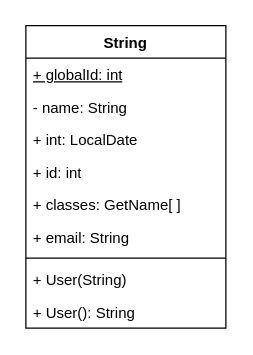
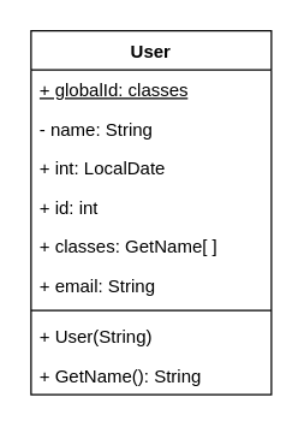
  <mxCell id="0" />
  <mxCell id="1" parent="0" />
- <mxCell id="2" value="String" style="swimlane;fontStyle=1;align=center;verticalAlign=top;childLayout=stackLayout;horizontal=1;startSize=26;horizontalStack=0;resizeParent=1;resizeParentMax=0;resizeLast=0;collapsible=1;marginBottom=0;whiteSpace=wrap;html=1;" vertex="1" parent="1"><mxGeometry x="20" y="20" width="160" height="242" as="geometry" /></mxCell>
- <mxCell id="3" value="&lt;u&gt;+ globalId: int&lt;/u&gt;" style="text;strokeColor=none;fillColor=none;align=left;verticalAlign=top;spacingLeft=4;spacingRight=4;overflow=hidden;rotatable=0;points=[[0,0.5],[1,0.5]];portConstraint=eastwest;whiteSpace=wrap;html=1;" vertex="1" parent="2"><mxGeometry y="26" width="160" height="26" as="geometry" /></mxCell>
+ <mxCell id="2" value="User" style="swimlane;fontStyle=1;align=center;verticalAlign=top;childLayout=stackLayout;horizontal=1;startSize=26;horizontalStack=0;resizeParent=1;resizeParentMax=0;resizeLast=0;collapsible=1;marginBottom=0;whiteSpace=wrap;html=1;" vertex="1" parent="1"><mxGeometry x="20" y="20" width="160" height="242" as="geometry" /></mxCell>
+ <mxCell id="3" value="&lt;u&gt;+ globalId: classes&lt;/u&gt;" style="text;strokeColor=none;fillColor=none;align=left;verticalAlign=top;spacingLeft=4;spacingRight=4;overflow=hidden;rotatable=0;points=[[0,0.5],[1,0.5]];portConstraint=eastwest;whiteSpace=wrap;html=1;" vertex="1" parent="2"><mxGeometry y="26" width="160" height="26" as="geometry" /></mxCell>
  <mxCell id="4" value="- name: String" style="text;strokeColor=none;fillColor=none;align=left;verticalAlign=top;spacingLeft=4;spacingRight=4;overflow=hidden;rotatable=0;points=[[0,0.5],[1,0.5]];portConstraint=eastwest;whiteSpace=wrap;html=1;" vertex="1" parent="2"><mxGeometry y="52" width="160" height="26" as="geometry" /></mxCell>
  <mxCell id="5" value="+ int: LocalDate&lt;div&gt;&lt;br&gt;&lt;/div&gt;" style="text;strokeColor=none;fillColor=none;align=left;verticalAlign=top;spacingLeft=4;spacingRight=4;overflow=hidden;rotatable=0;points=[[0,0.5],[1,0.5]];portConstraint=eastwest;whiteSpace=wrap;html=1;" vertex="1" parent="2"><mxGeometry y="78" width="160" height="26" as="geometry" /></mxCell>
  <mxCell id="6" value="+ id: int&lt;div&gt;&lt;br&gt;&lt;/div&gt;" style="text;strokeColor=none;fillColor=none;align=left;verticalAlign=top;spacingLeft=4;spacingRight=4;overflow=hidden;rotatable=0;points=[[0,0.5],[1,0.5]];portConstraint=eastwest;whiteSpace=wrap;html=1;" vertex="1" parent="2"><mxGeometry y="104" width="160" height="26" as="geometry" /></mxCell>
  <mxCell id="7" value="+ classes: GetName[ ]&lt;div&gt;&lt;br&gt;&lt;/div&gt;" style="text;strokeColor=none;fillColor=none;align=left;verticalAlign=top;spacingLeft=4;spacingRight=4;overflow=hidden;rotatable=0;points=[[0,0.5],[1,0.5]];portConstraint=eastwest;whiteSpace=wrap;html=1;" vertex="1" parent="2"><mxGeometry y="130" width="160" height="26" as="geometry" /></mxCell>
  <mxCell id="8" value="+ email: String&lt;div&gt;&lt;br&gt;&lt;/div&gt;" style="text;strokeColor=none;fillColor=none;align=left;verticalAlign=top;spacingLeft=4;spacingRight=4;overflow=hidden;rotatable=0;points=[[0,0.5],[1,0.5]];portConstraint=eastwest;whiteSpace=wrap;html=1;" vertex="1" parent="2"><mxGeometry y="156" width="160" height="26" as="geometry" /></mxCell>
  <mxCell id="9" value="" style="line;strokeWidth=1;fillColor=none;align=left;verticalAlign=middle;spacingTop=-1;spacingLeft=3;spacingRight=3;rotatable=0;labelPosition=right;points=[];portConstraint=eastwest;strokeColor=inherit;" vertex="1" parent="2"><mxGeometry y="182" width="160" height="8" as="geometry" /></mxCell>
  <mxCell id="10" value="+ User(String)" style="text;strokeColor=none;fillColor=none;align=left;verticalAlign=top;spacingLeft=4;spacingRight=4;overflow=hidden;rotatable=0;points=[[0,0.5],[1,0.5]];portConstraint=eastwest;whiteSpace=wrap;html=1;" vertex="1" parent="2"><mxGeometry y="190" width="160" height="26" as="geometry" /></mxCell>
- <mxCell id="11" value="+ User(): String" style="text;strokeColor=none;fillColor=none;align=left;verticalAlign=top;spacingLeft=4;spacingRight=4;overflow=hidden;rotatable=0;points=[[0,0.5],[1,0.5]];portConstraint=eastwest;whiteSpace=wrap;html=1;" vertex="1" parent="2"><mxGeometry y="216" width="160" height="26" as="geometry" /></mxCell>
+ <mxCell id="11" value="+ GetName(): String" style="text;strokeColor=none;fillColor=none;align=left;verticalAlign=top;spacingLeft=4;spacingRight=4;overflow=hidden;rotatable=0;points=[[0,0.5],[1,0.5]];portConstraint=eastwest;whiteSpace=wrap;html=1;" vertex="1" parent="2"><mxGeometry y="216" width="160" height="26" as="geometry" /></mxCell>
